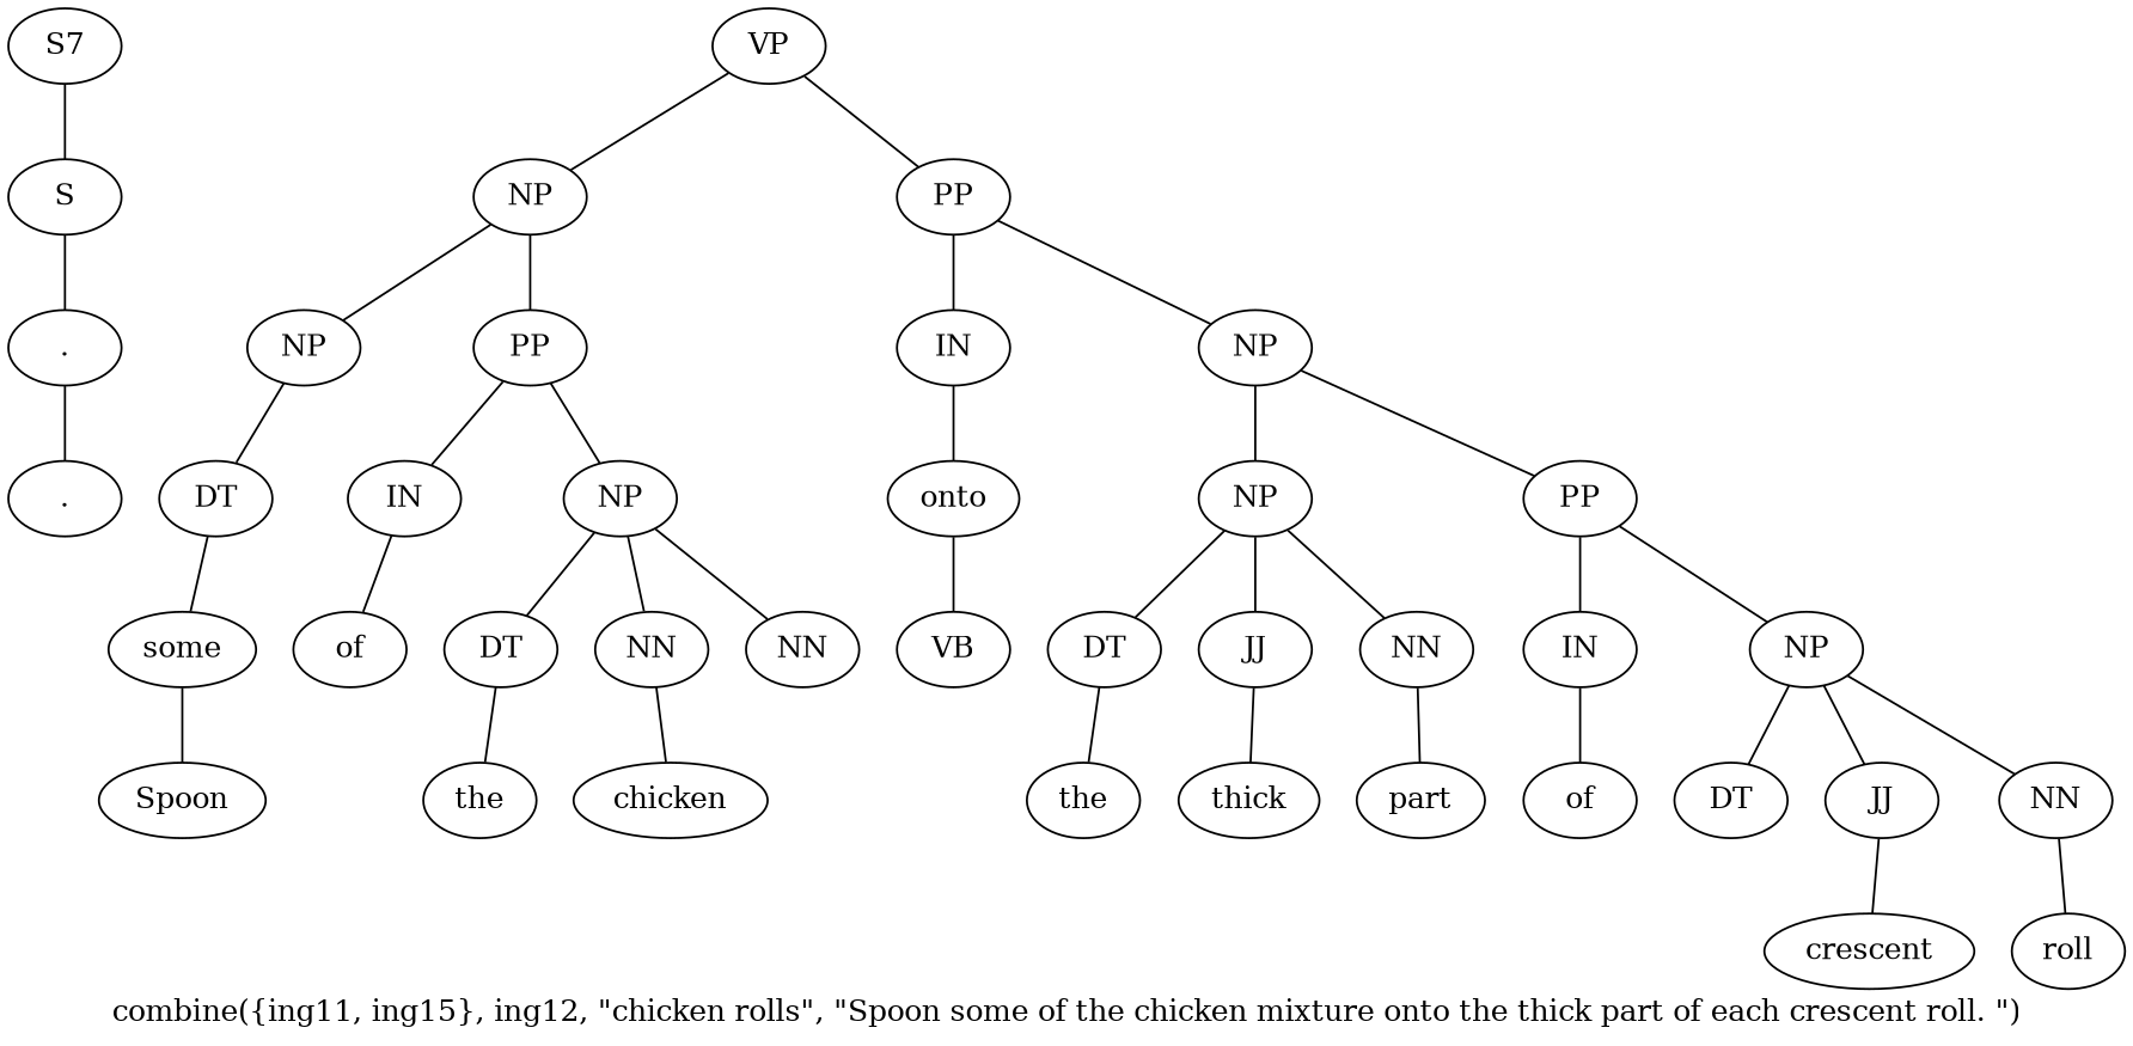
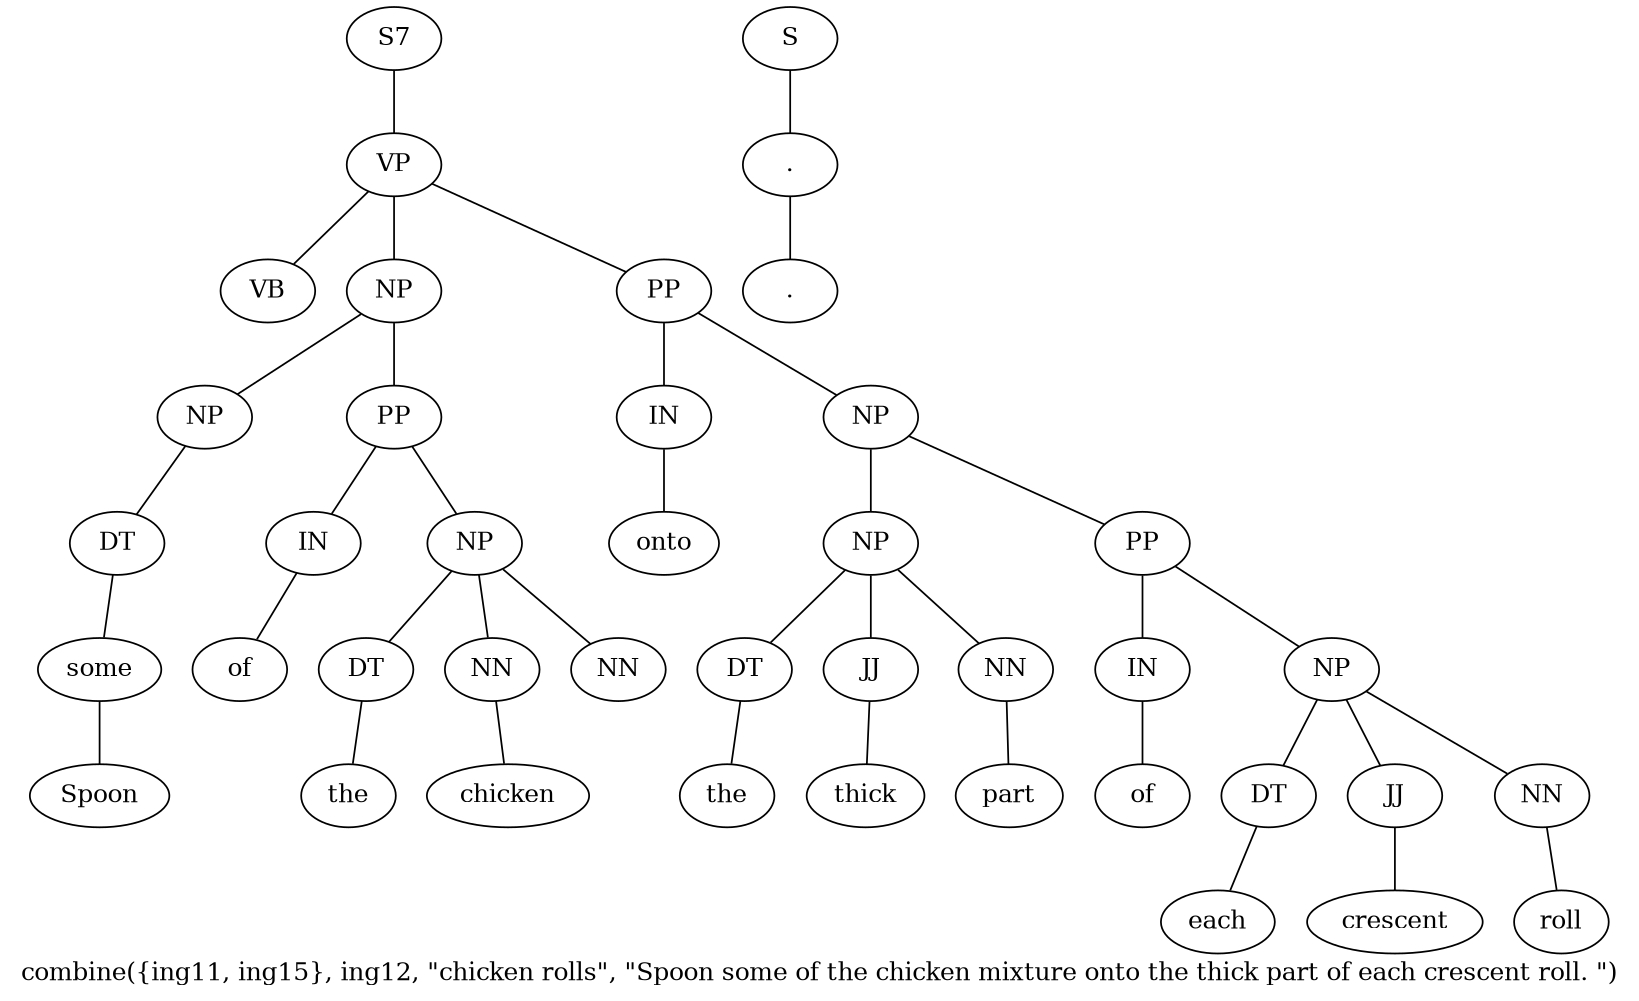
  graph {
    label="combine({ing11, ing15}, ing12, \"chicken rolls\", \"Spoon some of the chicken mixture onto the thick part of each crescent roll. \")"
    n1 [label=S7]
    n2 [label=S]
    n3 [label="."]
    n4 [label=VP]
    n5 [label=VB]
    n6 [label=NP]
    n7 [label=PP]
    n8 [label="."]
    n9 [label=NP]
    n10 [label=PP]
    n11 [label=IN]
    n12 [label=NP]
    n13 [label=Spoon]
    n14 [label=DT]
    n15 [label=IN]
    n16 [label=NP]
    n17 [label=some]
    n18 [label=of]
    n19 [label=DT]
    n20 [label=NN]
    n21 [label=NN]
    n22 [label=the]
    n23 [label=chicken]
    n24 [label=onto]
    n25 [label=NP]
    n26 [label=PP]
    n27 [label=DT]
    n28 [label=JJ]
    n29 [label=NN]
    n30 [label=IN]
    n31 [label=NP]
    n32 [label=the]
    n33 [label=thick]
    n34 [label=part]
    n35 [label=of]
    n36 [label=DT]
    n37 [label=JJ]
    n38 [label=NN]
+   n39 [label=each]
    n40 [label=crescent]
    n41 [label=roll]
-   n1 -- n2
+   n1 -- n4
    n2 -- n3
    n3 -- n8
-   n24 -- n5
+   n4 -- n5
    n4 -- n6
    n4 -- n7
    n6 -- n9
    n6 -- n10
    n7 -- n11
    n7 -- n12
    n9 -- n14
    n10 -- n15
    n10 -- n16
    n11 -- n24
    n12 -- n25
    n12 -- n26
    n14 -- n17
    n15 -- n18
    n16 -- n19
    n16 -- n20
    n16 -- n21
    n17 -- n13
    n19 -- n22
    n20 -- n23
    n25 -- n27
    n25 -- n28
    n25 -- n29
    n26 -- n30
    n26 -- n31
    n27 -- n32
    n28 -- n33
    n29 -- n34
    n30 -- n35
    n31 -- n36
    n31 -- n37
    n31 -- n38
+   n36 -- n39
    n37 -- n40
    n38 -- n41
  }
